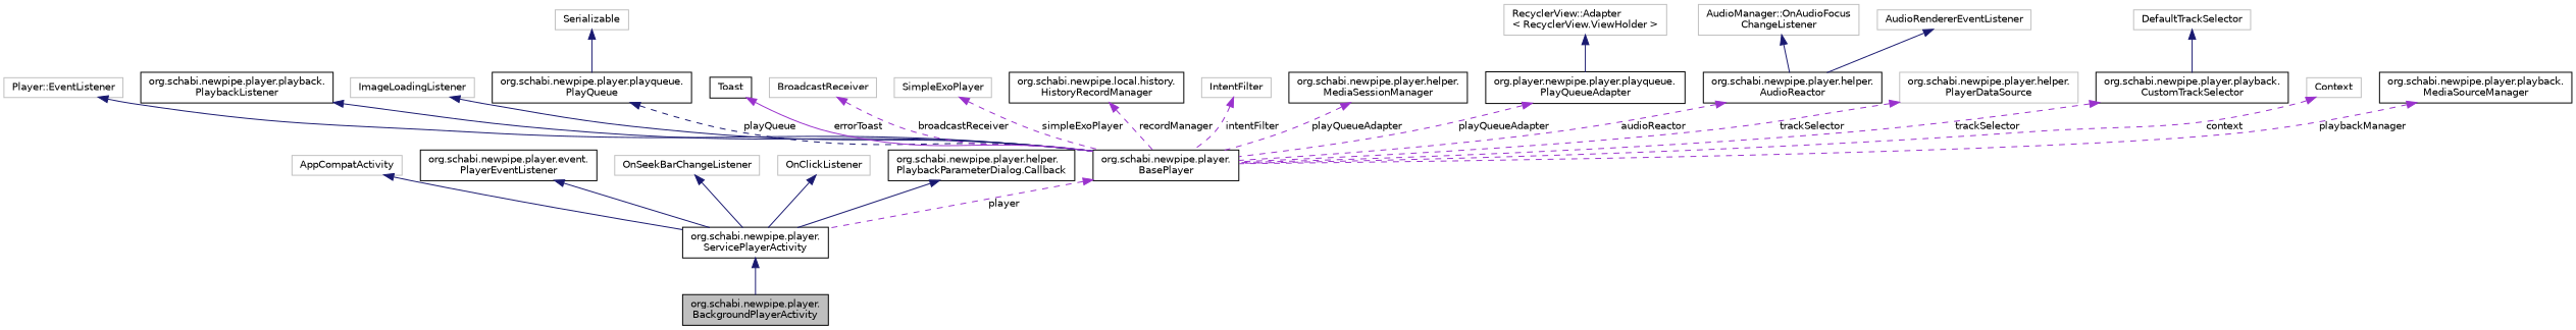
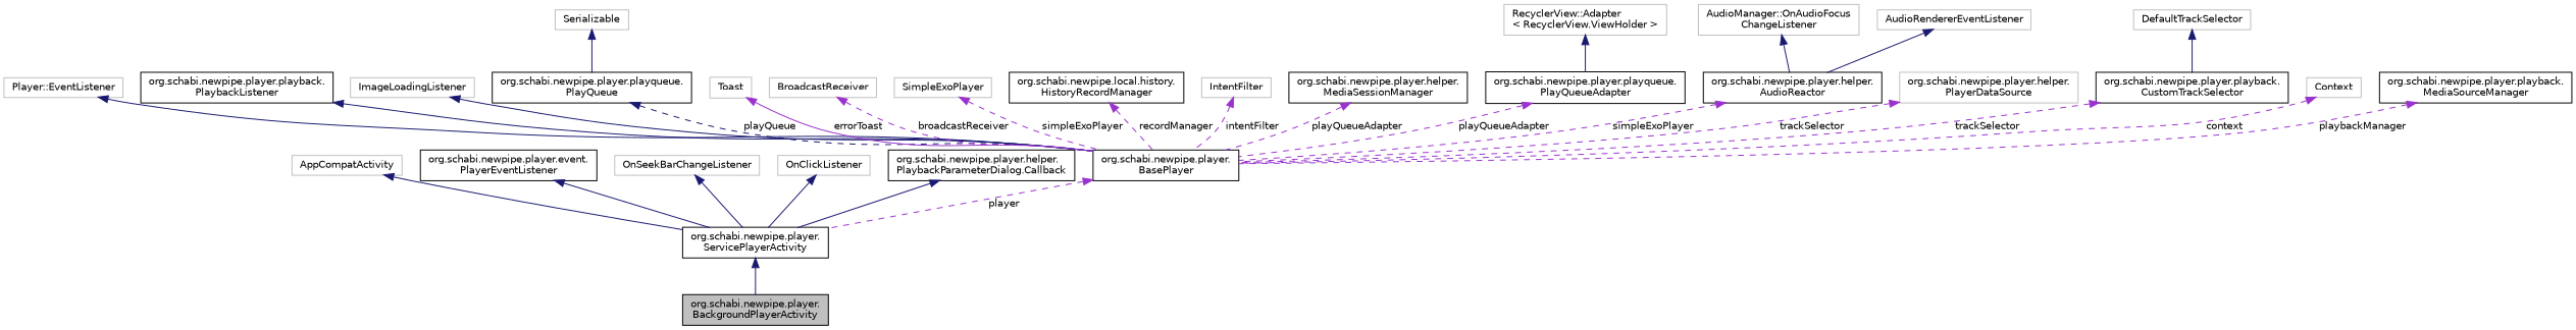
  digraph {
    rankdir=TB
    node [color=grey75 fillcolor=white fontname=Helvetica fontsize=10 shape=record style=filled]
    edge [color=midnightblue dir=back fontname=Helvetica fontsize=10 labelfontname=Helvetica labelfontsize=10 style=solid]
    n1 [color=black fillcolor=grey75 fontcolor=black height=0.2 label="org.schabi.newpipe.player.\lBackgroundPlayerActivity" width=0.4]
    n2 [color=black height=0.2 label="org.schabi.newpipe.player.\lServicePlayerActivity" width=0.4]
    n3 [height=0.2 label=AppCompatActivity width=0.4]
    n4 [color=black height=0.2 label="org.schabi.newpipe.player.event.\lPlayerEventListener" width=0.4]
    n5 [height=0.2 label=OnSeekBarChangeListener width=0.4]
    n6 [height=0.2 label=OnClickListener width=0.4]
    n7 [color=black height=0.2 label="org.schabi.newpipe.player.helper.\lPlaybackParameterDialog.Callback" width=0.4]
    n8 [color=black height=0.2 label="org.schabi.newpipe.player.\lBasePlayer" width=0.4]
    n9 [height=0.2 label="Player::EventListener" width=0.4]
    n10 [color=black height=0.2 label="org.schabi.newpipe.player.playback.\lPlaybackListener" width=0.4]
    n11 [height=0.2 label=ImageLoadingListener width=0.4]
    n12 [color=black height=0.2 label="org.schabi.newpipe.player.playqueue.\lPlayQueue" width=0.4]
    n13 [height=0.2 label=Serializable width=0.4]
-   n14 [color=black height=0.2 label=Toast width=0.4]
+   n14 [height=0.2 label=Toast width=0.4]
    n15 [height=0.2 label=BroadcastReceiver width=0.4]
    n16 [height=0.2 label=SimpleExoPlayer width=0.4]
    n17 [color=black height=0.2 label="org.schabi.newpipe.local.history.\lHistoryRecordManager" width=0.4]
    n18 [height=0.2 label=IntentFilter width=0.4]
    n19 [color=black height=0.2 label="org.schabi.newpipe.player.helper.\lMediaSessionManager" width=0.4]
-   n20 [color=black height=0.2 label="org.player.newpipe.player.playqueue.\lPlayQueueAdapter" width=0.4]
+   n20 [color=black height=0.2 label="org.schabi.newpipe.player.playqueue.\lPlayQueueAdapter" width=0.4]
    n21 [height=0.2 label="RecyclerView::Adapter\l\< RecyclerView.ViewHolder \>" width=0.4]
    n22 [color=black height=0.2 label="org.schabi.newpipe.player.helper.\lAudioReactor" width=0.4]
    n23 [height=0.2 label="AudioManager::OnAudioFocus\lChangeListener" width=0.4]
    n24 [height=0.2 label=AudioRendererEventListener width=0.4]
    n25 [height=0.2 label="org.schabi.newpipe.player.helper.\lPlayerDataSource" width=0.4]
    n26 [color=black height=0.2 label="org.schabi.newpipe.player.playback.\lCustomTrackSelector" width=0.4]
    n27 [height=0.2 label=DefaultTrackSelector width=0.4]
    n28 [height=0.2 label=Context width=0.4]
    n29 [color=black height=0.2 label="org.schabi.newpipe.player.playback.\lMediaSourceManager" width=0.4]
    n2 -> n1
    n3 -> n2
    n4 -> n2
    n5 -> n2
    n6 -> n2
    n7 -> n2
    n8 -> n2 [color=darkorchid3 label=" player" style=dashed]
    n9 -> n8
    n10 -> n8
    n11 -> n8
    n12 -> n8 [label=" playQueue" style=dashed]
    n13 -> n12
    n14 -> n8 [color=darkorchid3 label=" errorToast"]
    n15 -> n8 [color=darkorchid3 label=" broadcastReceiver" style=dashed]
    n16 -> n8 [color=darkorchid3 label=" simpleExoPlayer" style=dashed]
    n17 -> n8 [color=darkorchid3 label=" recordManager" style=dashed]
    n18 -> n8 [color=darkorchid3 label=" intentFilter" style=dashed]
    n19 -> n8 [color=darkorchid3 label=" playQueueAdapter" style=dashed]
    n20 -> n8 [color=darkorchid3 label=" playQueueAdapter" style=dashed]
    n21 -> n20
-   n22 -> n8 [color=darkorchid3 label=" audioReactor" style=dashed]
+   n22 -> n8 [color=darkorchid3 label=" simpleExoPlayer" style=dashed]
    n23 -> n22
    n24 -> n22
    n25 -> n8 [color=darkorchid3 label=" trackSelector" style=dashed]
    n26 -> n8 [color=darkorchid3 label=" trackSelector" style=dashed]
    n27 -> n26
    n28 -> n8 [color=darkorchid3 label=" context" style=dashed]
    n29 -> n8 [color=darkorchid3 label=" playbackManager" style=dashed]
  }
